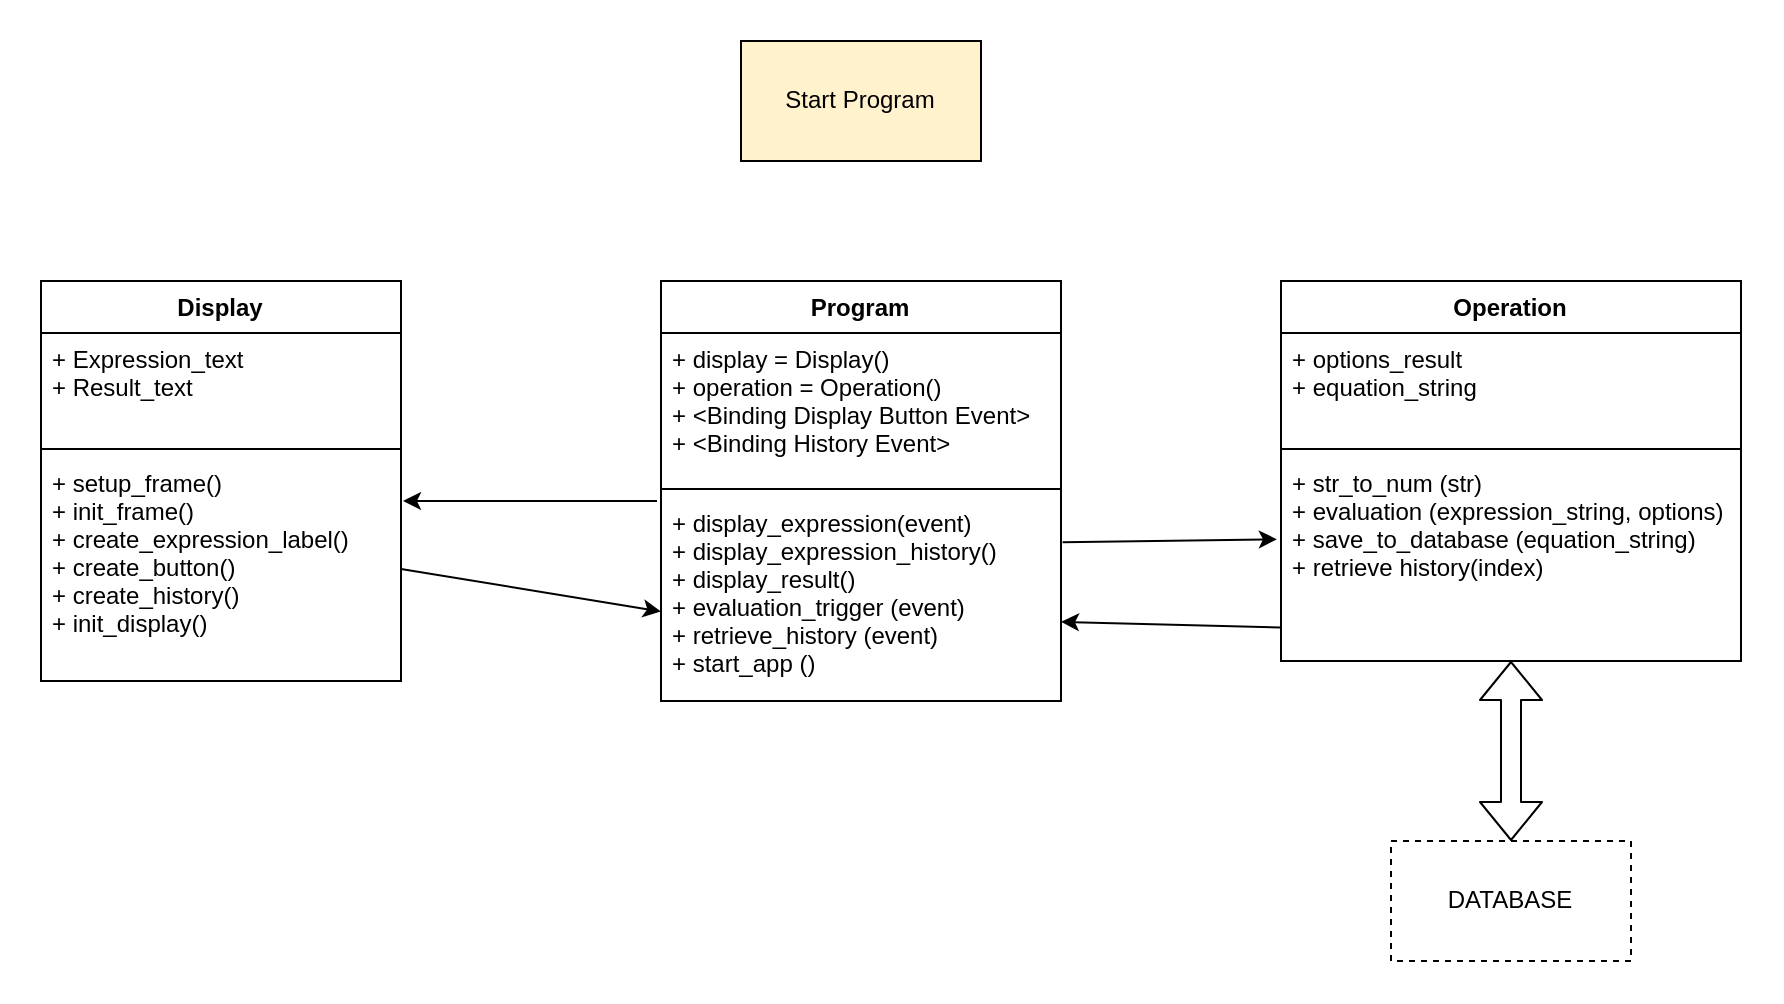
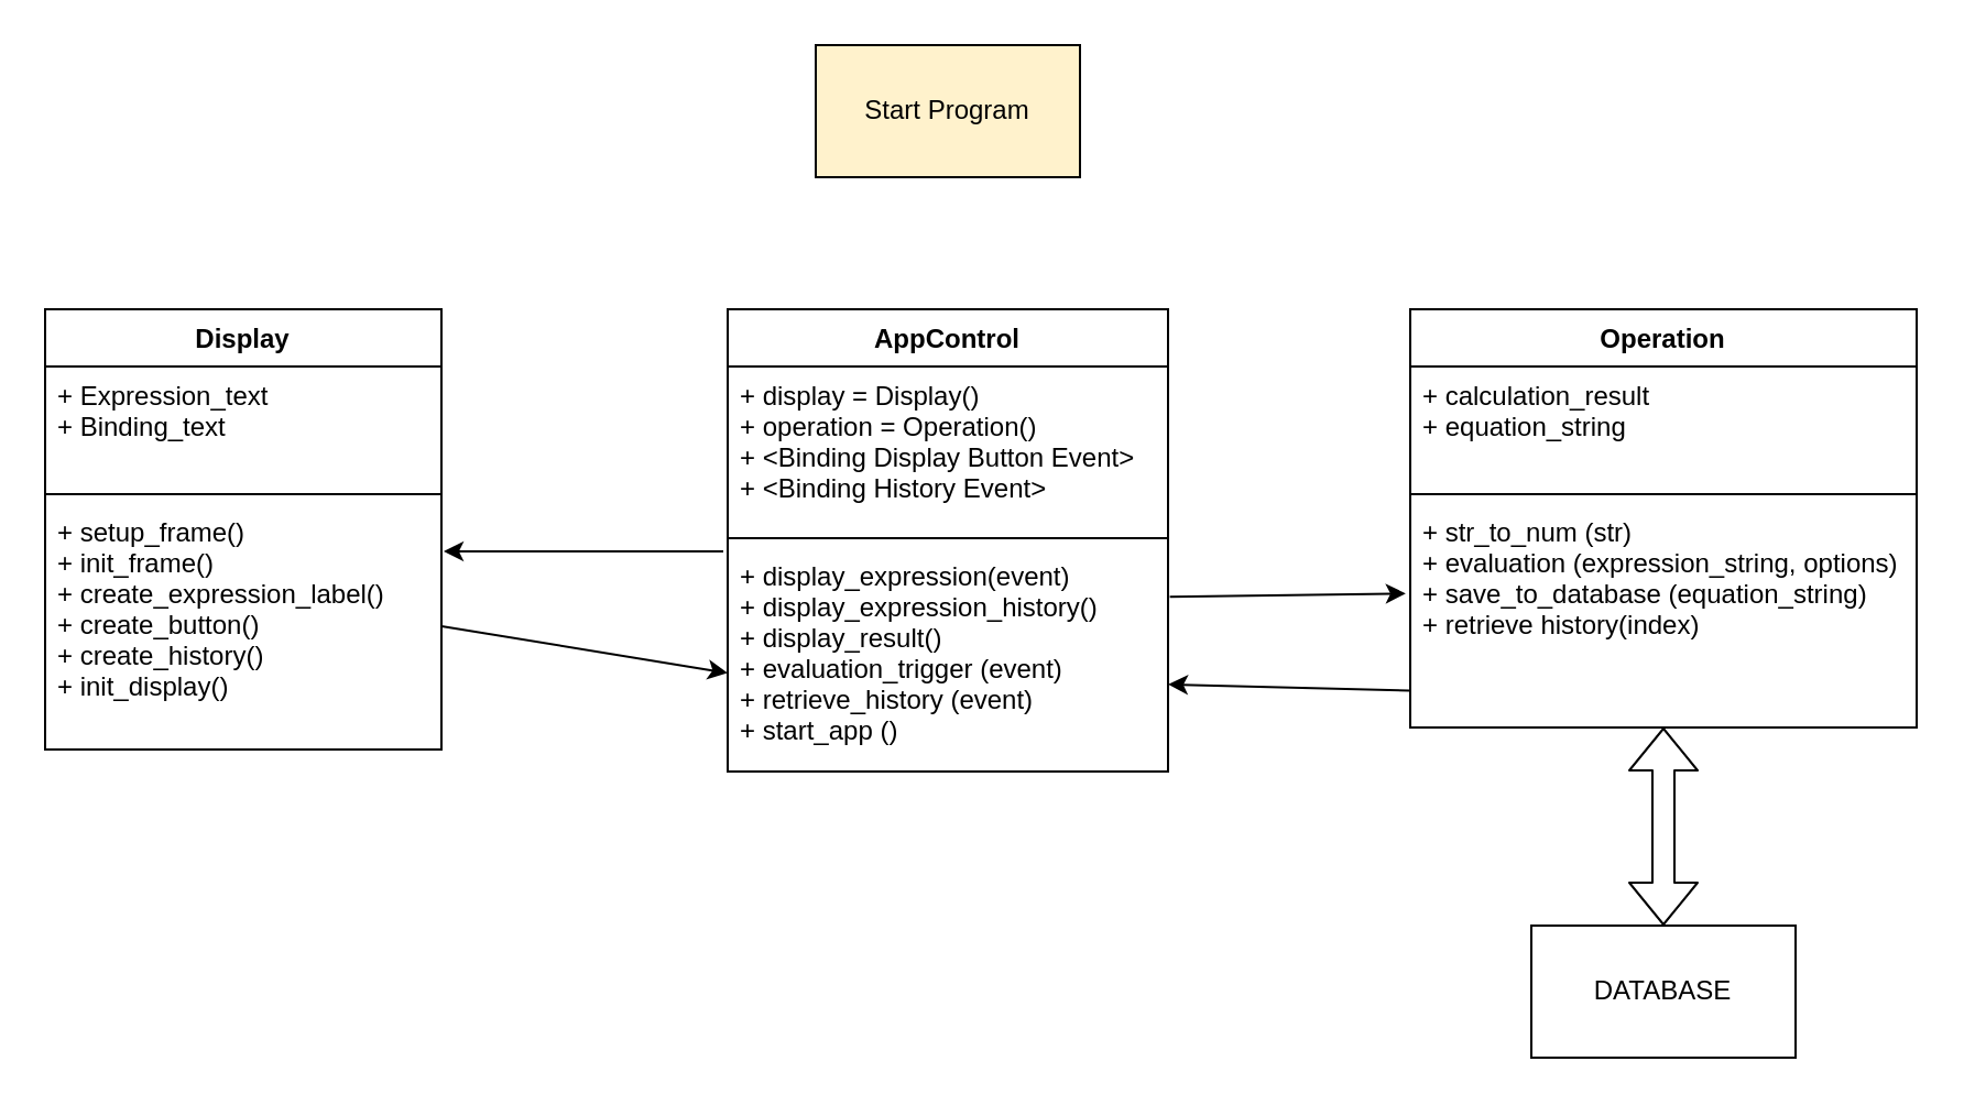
  <mxCell id="0" />
  <mxCell id="1" parent="0" />
  <mxCell id="2" value="Display" style="swimlane;fontStyle=1;align=center;verticalAlign=top;childLayout=stackLayout;horizontal=1;startSize=26;horizontalStack=0;resizeParent=1;resizeParentMax=0;resizeLast=0;collapsible=1;marginBottom=0;" vertex="1" parent="1"><mxGeometry x="20" y="140" width="180" height="200" as="geometry" /></mxCell>
- <mxCell id="3" value="+ Expression_text    &#10;+ Result_text&#10;" style="text;strokeColor=none;fillColor=none;align=left;verticalAlign=top;spacingLeft=4;spacingRight=4;overflow=hidden;rotatable=0;points=[[0,0.5],[1,0.5]];portConstraint=eastwest;" vertex="1" parent="2"><mxGeometry y="26" width="180" height="54" as="geometry" /></mxCell>
+ <mxCell id="3" value="+ Expression_text    &#10;+ Binding_text&#10;" style="text;strokeColor=none;fillColor=none;align=left;verticalAlign=top;spacingLeft=4;spacingRight=4;overflow=hidden;rotatable=0;points=[[0,0.5],[1,0.5]];portConstraint=eastwest;" vertex="1" parent="2"><mxGeometry y="26" width="180" height="54" as="geometry" /></mxCell>
  <mxCell id="4" value="" style="line;strokeWidth=1;fillColor=none;align=left;verticalAlign=middle;spacingTop=-1;spacingLeft=3;spacingRight=3;rotatable=0;labelPosition=right;points=[];portConstraint=eastwest;" vertex="1" parent="2"><mxGeometry y="80" width="180" height="8" as="geometry" /></mxCell>
  <mxCell id="5" value="+ setup_frame()&#10;+ init_frame()&#10;+ create_expression_label()&#10;+ create_button()&#10;+ create_history()&#10;+ init_display()&#10;" style="text;strokeColor=none;fillColor=none;align=left;verticalAlign=top;spacingLeft=4;spacingRight=4;overflow=hidden;rotatable=0;points=[[0,0.5],[1,0.5]];portConstraint=eastwest;" vertex="1" parent="2"><mxGeometry y="88" width="180" height="112" as="geometry" /></mxCell>
- <mxCell id="6" value="Program" style="swimlane;fontStyle=1;align=center;verticalAlign=top;childLayout=stackLayout;horizontal=1;startSize=26;horizontalStack=0;resizeParent=1;resizeParentMax=0;resizeLast=0;collapsible=1;marginBottom=0;" vertex="1" parent="1"><mxGeometry x="330" y="140" width="200" height="210" as="geometry" /></mxCell>
+ <mxCell id="6" value="AppControl" style="swimlane;fontStyle=1;align=center;verticalAlign=top;childLayout=stackLayout;horizontal=1;startSize=26;horizontalStack=0;resizeParent=1;resizeParentMax=0;resizeLast=0;collapsible=1;marginBottom=0;" vertex="1" parent="1"><mxGeometry x="330" y="140" width="200" height="210" as="geometry" /></mxCell>
  <mxCell id="7" value="+ display = Display()&#10;+ operation = Operation()&#10;+ &lt;Binding Display Button Event&gt;&#10;+ &lt;Binding History Event&gt;" style="text;strokeColor=none;fillColor=none;align=left;verticalAlign=top;spacingLeft=4;spacingRight=4;overflow=hidden;rotatable=0;points=[[0,0.5],[1,0.5]];portConstraint=eastwest;" vertex="1" parent="6"><mxGeometry y="26" width="200" height="74" as="geometry" /></mxCell>
  <mxCell id="8" value="" style="line;strokeWidth=1;fillColor=none;align=left;verticalAlign=middle;spacingTop=-1;spacingLeft=3;spacingRight=3;rotatable=0;labelPosition=right;points=[];portConstraint=eastwest;" vertex="1" parent="6"><mxGeometry y="100" width="200" height="8" as="geometry" /></mxCell>
  <mxCell id="9" value="+ display_expression(event)&#10;+ display_expression_history()&#10;+ display_result() &#10;+ evaluation_trigger (event)&#10;+ retrieve_history (event)&#10;+ start_app ()" style="text;strokeColor=none;fillColor=none;align=left;verticalAlign=top;spacingLeft=4;spacingRight=4;overflow=hidden;rotatable=0;points=[[0,0.5],[1,0.5]];portConstraint=eastwest;" vertex="1" parent="6"><mxGeometry y="108" width="200" height="102" as="geometry" /></mxCell>
  <mxCell id="10" value="Operation" style="swimlane;fontStyle=1;align=center;verticalAlign=top;childLayout=stackLayout;horizontal=1;startSize=26;horizontalStack=0;resizeParent=1;resizeParentMax=0;resizeLast=0;collapsible=1;marginBottom=0;" vertex="1" parent="1"><mxGeometry x="640" y="140" width="230" height="190" as="geometry" /></mxCell>
- <mxCell id="11" value="+ options_result&#10;+ equation_string" style="text;strokeColor=none;fillColor=none;align=left;verticalAlign=top;spacingLeft=4;spacingRight=4;overflow=hidden;rotatable=0;points=[[0,0.5],[1,0.5]];portConstraint=eastwest;" vertex="1" parent="10"><mxGeometry y="26" width="230" height="54" as="geometry" /></mxCell>
+ <mxCell id="11" value="+ calculation_result&#10;+ equation_string" style="text;strokeColor=none;fillColor=none;align=left;verticalAlign=top;spacingLeft=4;spacingRight=4;overflow=hidden;rotatable=0;points=[[0,0.5],[1,0.5]];portConstraint=eastwest;" vertex="1" parent="10"><mxGeometry y="26" width="230" height="54" as="geometry" /></mxCell>
  <mxCell id="12" value="" style="line;strokeWidth=1;fillColor=none;align=left;verticalAlign=middle;spacingTop=-1;spacingLeft=3;spacingRight=3;rotatable=0;labelPosition=right;points=[];portConstraint=eastwest;" vertex="1" parent="10"><mxGeometry y="80" width="230" height="8" as="geometry" /></mxCell>
  <mxCell id="13" value="+ str_to_num (str)&#10;+ evaluation (expression_string, options)&#10;+ save_to_database (equation_string)&#10;+ retrieve history(index)" style="text;strokeColor=none;fillColor=none;align=left;verticalAlign=top;spacingLeft=4;spacingRight=4;overflow=hidden;rotatable=0;points=[[0,0.5],[1,0.5]];portConstraint=eastwest;" vertex="1" parent="10"><mxGeometry y="88" width="230" height="102" as="geometry" /></mxCell>
  <mxCell id="14" value="Start Program" style="rounded=0;whiteSpace=wrap;html=1;fillColor=#fff2cc;" vertex="1" parent="1"><mxGeometry x="370" y="20" width="120" height="60" as="geometry" /></mxCell>
- <mxCell id="15" value="DATABASE" style="rounded=0;whiteSpace=wrap;html=1;dashed=1;" vertex="1" parent="1"><mxGeometry x="695" y="420" width="120" height="60" as="geometry" /></mxCell>
+ <mxCell id="15" value="DATABASE" style="rounded=0;whiteSpace=wrap;html=1;" vertex="1" parent="1"><mxGeometry x="695" y="420" width="120" height="60" as="geometry" /></mxCell>
  <mxCell id="16" value="" style="endArrow=classic;html=1;" edge="1" parent="1"><mxGeometry width="50" height="50" relative="1" as="geometry"><mxPoint x="328" y="250" as="sourcePoint" /><mxPoint x="201" y="250" as="targetPoint" /></mxGeometry></mxCell>
  <mxCell id="17" value="" style="endArrow=classic;html=1;exitX=1;exitY=0.5;exitDx=0;exitDy=0;entryX=0;entryY=0.561;entryDx=0;entryDy=0;entryPerimeter=0;" edge="1" parent="1" source="5" target="9"><mxGeometry width="50" height="50" relative="1" as="geometry"><mxPoint x="460" y="170" as="sourcePoint" /><mxPoint x="510" y="120" as="targetPoint" /></mxGeometry></mxCell>
  <mxCell id="18" value="" style="endArrow=classic;html=1;exitX=1.004;exitY=0.222;exitDx=0;exitDy=0;exitPerimeter=0;entryX=-0.009;entryY=0.403;entryDx=0;entryDy=0;entryPerimeter=0;" edge="1" parent="1" source="9" target="13"><mxGeometry width="50" height="50" relative="1" as="geometry"><mxPoint x="460" y="170" as="sourcePoint" /><mxPoint x="510" y="120" as="targetPoint" /></mxGeometry></mxCell>
  <mxCell id="19" value="" style="endArrow=classic;html=1;exitX=-0.002;exitY=0.836;exitDx=0;exitDy=0;exitPerimeter=0;entryX=1;entryY=0.612;entryDx=0;entryDy=0;entryPerimeter=0;" edge="1" parent="1" source="13" target="9"><mxGeometry width="50" height="50" relative="1" as="geometry"><mxPoint x="460" y="410" as="sourcePoint" /><mxPoint x="510" y="360" as="targetPoint" /></mxGeometry></mxCell>
  <mxCell id="20" value="" style="shape=flexArrow;endArrow=classic;startArrow=classic;html=1;entryX=0.5;entryY=0;entryDx=0;entryDy=0;" edge="1" parent="1" source="13" target="15"><mxGeometry width="100" height="100" relative="1" as="geometry"><mxPoint x="440" y="430" as="sourcePoint" /><mxPoint x="540" y="330" as="targetPoint" /></mxGeometry></mxCell>
